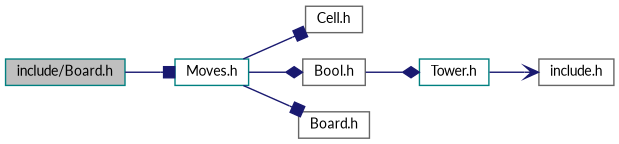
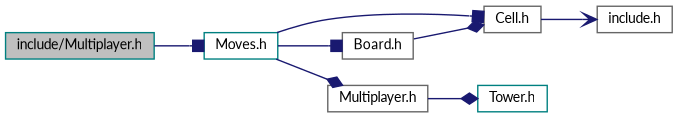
  digraph {
    fontname=Lato
    rankdir=LR
    node [color=gray40 fontname=Lato fontsize=10 shape=record]
    edge [arrowhead=box color=midnightblue fontname=Lato fontsize=10 labelfontname=Helvetica labelfontsize=10 style=solid]
-   n1 [color=teal fillcolor=grey75 fontcolor=black height=0.2 label="include/Board.h" style=filled width=0.4]
+   n1 [color=teal fillcolor=grey75 fontcolor=black height=0.2 label="include/Multiplayer.h" style=filled width=0.4]
    n2 [color=teal height=0.2 label="Moves.h" width=0.4]
    n3 [height=0.2 label="Cell.h" width=0.4]
-   n4 [height=0.2 label="Bool.h" width=0.4]
+   n4 [height=0.2 label="Multiplayer.h" width=0.4]
    n5 [height=0.2 label="Board.h" width=0.4]
    n6 [height=0.2 label="include.h" width=0.4]
    n7 [color=teal height=0.2 label="Tower.h" width=0.4]
    n1 -> n2
    n2 -> n3
    n2 -> n4 [arrowhead=diamond]
    n2 -> n5
-   n7 -> n6 [arrowhead=vee]
+   n3 -> n6 [arrowhead=vee]
    n4 -> n7 [arrowhead=diamond]
+   n5 -> n3 [arrowhead=diamond]
  }
